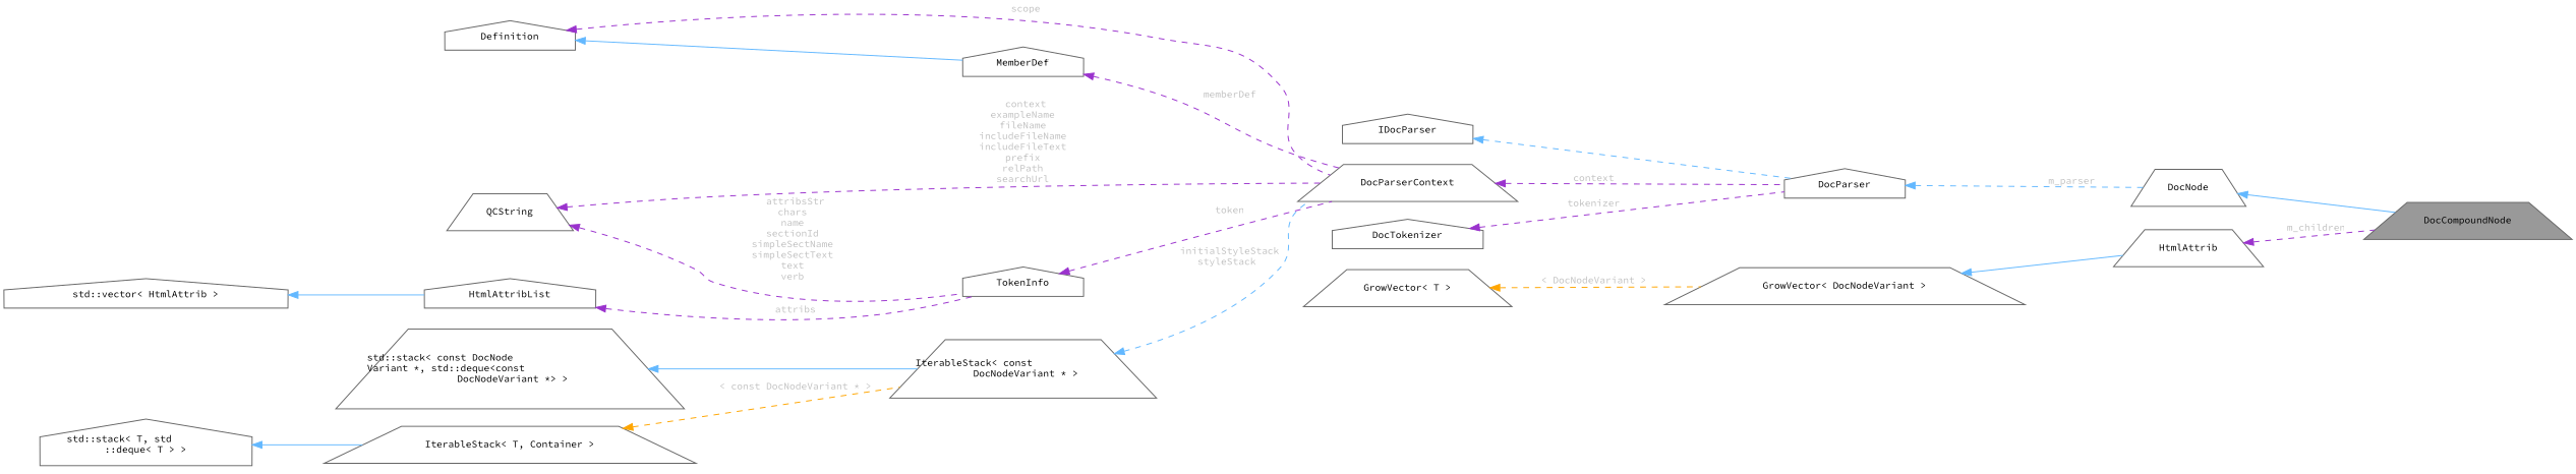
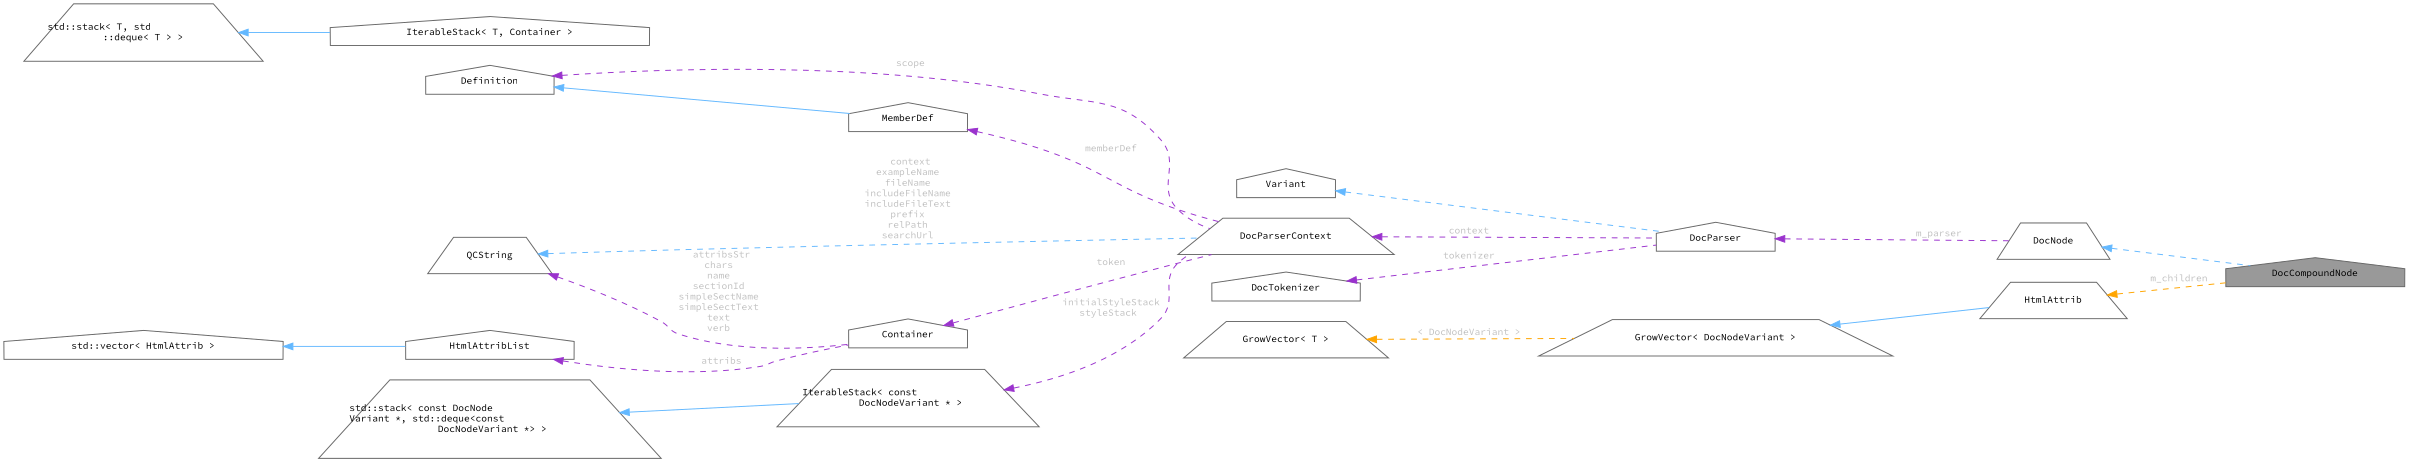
  digraph {
    fontname="Source Code Pro"
    rankdir=LR
    node [color=gray40 fillcolor=white fontname="Source Code Pro" fontsize=10 shape=trapezium style=filled]
    edge [color=darkorchid3 dir=back fontname="Source Code Pro" fontsize=10 labelfontname=Helvetica labelfontsize=10 style=dashed fontcolor=grey]
-   n1 [fillcolor=grey60 fontcolor=black height=0.2 label=DocCompoundNode width=0.4]
+   n1 [fillcolor=grey60 fontcolor=black height=0.2 label=DocCompoundNode shape=house width=0.4]
    n2 [height=0.2 label=DocNode width=0.4]
    n3 [height=0.2 label=DocParser shape=house width=0.4]
-   n4 [height=0.2 label=IDocParser shape=house width=0.4]
+   n4 [height=0.2 label=Variant shape=house width=0.4]
    n5 [height=0.2 label=DocParserContext width=0.4]
    n6 [height=0.2 label=Definition shape=house width=0.4]
    n7 [height=0.2 label=MemberDef shape=house width=0.4]
    n8 [height=0.2 label=QCString width=0.4]
-   n9 [height=0.2 label=TokenInfo shape=house width=0.4]
+   n9 [height=0.2 label=Container shape=house width=0.4]
    n10 [height=0.2 label="IterableStack\< const\l DocNodeVariant * \>" width=0.4]
    n11 [height=0.2 label="std::stack\< const DocNode\lVariant *, std::deque\<const\l DocNodeVariant *\> \>" width=0.4]
-   n12 [height=0.2 label="IterableStack\< T, Container \>" width=0.4]
-   n13 [height=0.2 label="std::stack\< T, std\l::deque\< T \> \>" shape=house width=0.4]
+   n12 [height=0.2 label="IterableStack\< T, Container \>" shape=house width=0.4]
+   n13 [height=0.2 label="std::stack\< T, std\l::deque\< T \> \>" width=0.4]
    n14 [height=0.2 label=HtmlAttribList shape=house width=0.4]
    n15 [height=0.2 label="std::vector\< HtmlAttrib \>" shape=house width=0.4]
    n16 [height=0.2 label=DocTokenizer shape=house width=0.4]
    n17 [height=0.2 label=HtmlAttrib width=0.4]
    n18 [height=0.2 label="GrowVector\< DocNodeVariant \>" width=0.4]
    n19 [height=0.2 label="GrowVector\< T \>" width=0.4]
-   n2 -> n1 [color=steelblue1 style=solid fontcolor=""]
-   n3 -> n2 [color=steelblue1 label=" m_parser"]
+   n2 -> n1 [color=steelblue1 fontcolor=""]
+   n3 -> n2 [label=" m_parser"]
    n4 -> n3 [color=steelblue1 fontcolor=""]
    n5 -> n3 [label=" context"]
    n6 -> n5 [label=" scope"]
    n6 -> n7 [color=steelblue1 style=solid fontcolor=""]
    n7 -> n5 [label=" memberDef"]
-   n8 -> n5 [label=" context\nexampleName\nfileName\nincludeFileName\nincludeFileText\nprefix\nrelPath\nsearchUrl"]
+   n8 -> n5 [color=steelblue1 label=" context\nexampleName\nfileName\nincludeFileName\nincludeFileText\nprefix\nrelPath\nsearchUrl"]
    n8 -> n9 [label=" attribsStr\nchars\nname\nsectionId\nsimpleSectName\nsimpleSectText\ntext\nverb"]
    n9 -> n5 [label=" token"]
-   n10 -> n5 [color=steelblue1 label=" initialStyleStack\nstyleStack"]
+   n10 -> n5 [label=" initialStyleStack\nstyleStack"]
    n11 -> n10 [color=steelblue1 style=solid fontcolor=""]
-   n12 -> n10 [color=orange label=" \< const DocNodeVariant * \>"]
    n13 -> n12 [color=steelblue1 style=solid fontcolor=""]
    n14 -> n9 [label=" attribs"]
    n15 -> n14 [color=steelblue1 style=solid fontcolor=""]
    n16 -> n3 [label=" tokenizer"]
-   n17 -> n1 [label=" m_children"]
+   n17 -> n1 [color=orange label=" m_children"]
    n18 -> n17 [color=steelblue1 style=solid fontcolor=""]
    n19 -> n18 [color=orange label=" \< DocNodeVariant \>"]
  }
